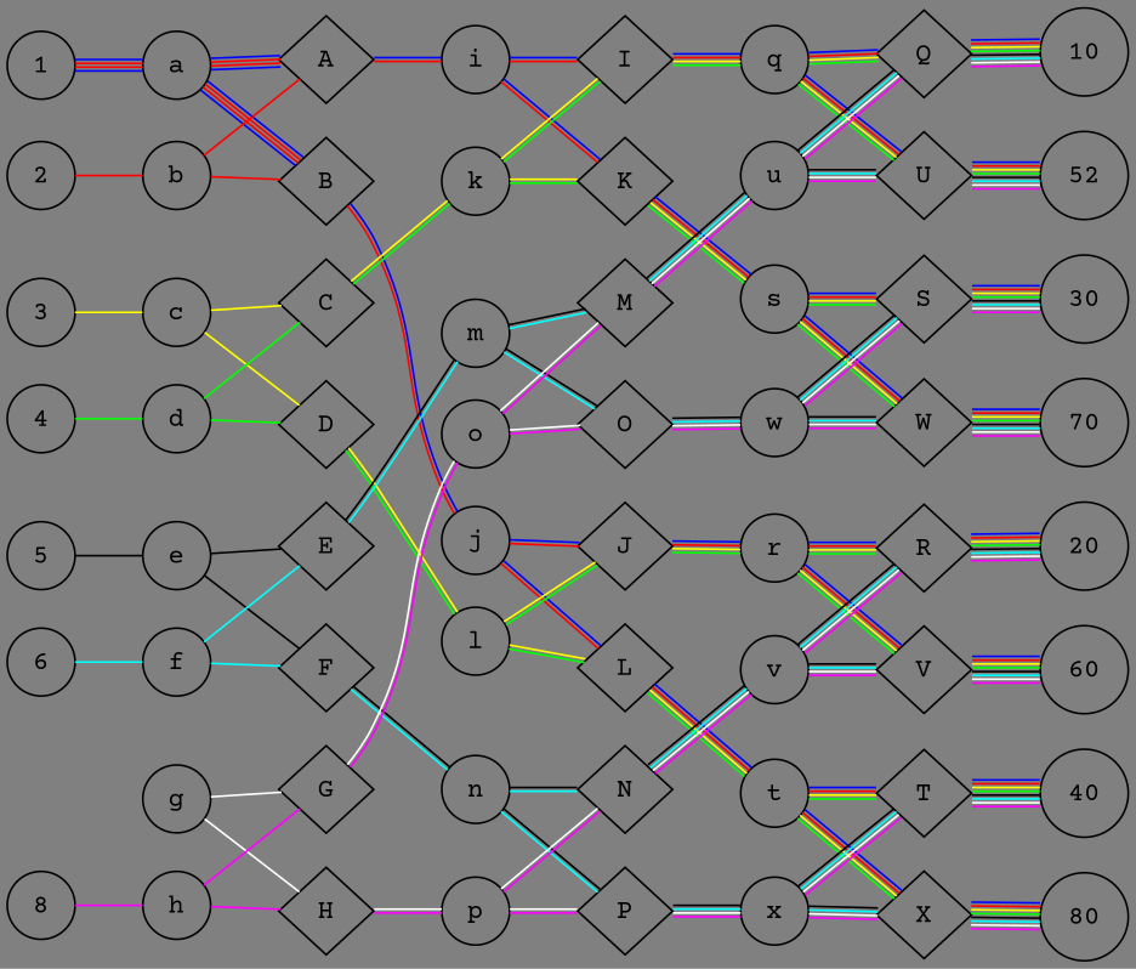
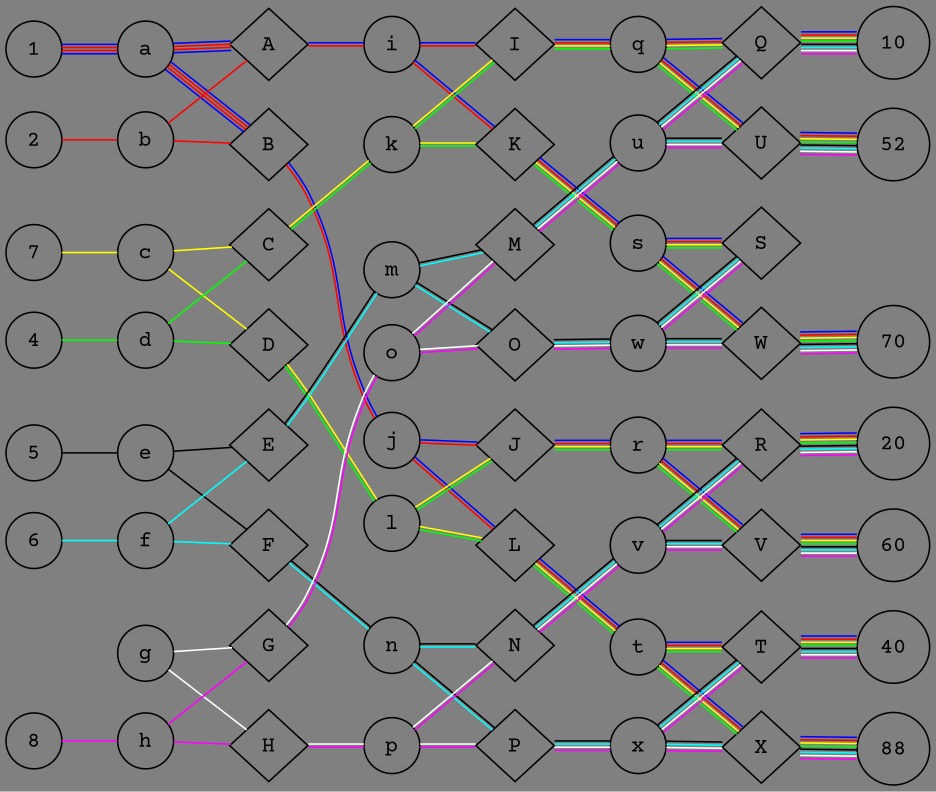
  digraph {
    bgcolor="#808080"
    fontname="Courier Prime"
    rankdir=LR
    node [fontname="Courier Prime" shape=circle]
    edge [color="#00ff00:#ffff00:#ff0000:#0000ff" dir=none fontname="Courier Prime"]
    1 [height=0.3 width=0.3]
    2 [height=0.3 width=0.3]
-   3 [height=0.3 width=0.3]
+   3 [height=0.3 width=0.3 label=7]
    4 [height=0.3 width=0.3]
    5 [height=0.3 width=0.3]
    6 [height=0.3 width=0.3]
    8 [height=0.3 width=0.3]
    10 [height=0.3 width=0.3]
    20 [height=0.3 width=0.3]
-   30 [height=0.3 width=0.3]
    40 [height=0.3 width=0.3]
    n12 [height=0.3 label=52 width=0.3]
    60 [height=0.3 width=0.3]
    70 [height=0.3 width=0.3]
-   80 [height=0.3 width=0.3]
+   80 [height=0.3 width=0.3 label=88]
    a [height=0.3 width=0.3]
    b [height=0.3 width=0.3]
    c [height=0.3 width=0.3]
    d [height=0.3 width=0.3]
    e [height=0.3 width=0.3]
    f [height=0.3 width=0.3]
    g [height=0.3 width=0.3]
    h [height=0.3 width=0.3]
    i [height=0.3 width=0.3]
    j [height=0.3 width=0.3]
    k [height=0.3 width=0.3]
    l [height=0.3 width=0.3]
    m [height=0.3 width=0.3]
    n [height=0.3 width=0.3]
    o [height=0.3 width=0.3]
    p [height=0.3 width=0.3]
    q [height=0.3 width=0.3]
    r [height=0.3 width=0.3]
    s [height=0.3 width=0.3]
    t [height=0.3 width=0.3]
    u [height=0.3 width=0.3]
    v [height=0.3 width=0.3]
    w [height=0.3 width=0.3]
    x [height=0.3 width=0.3]
    A [height=0.3 shape=diamond width=0.3]
    B [height=0.3 shape=diamond width=0.3]
    C [height=0.3 shape=diamond width=0.3]
    D [height=0.3 shape=diamond width=0.3]
    E [height=0.3 shape=diamond width=0.3]
    F [height=0.3 shape=diamond width=0.3]
    G [height=0.3 shape=diamond width=0.3]
    H [height=0.3 shape=diamond width=0.3]
    I [height=0.3 shape=diamond width=0.3]
    J [height=0.3 shape=diamond width=0.3]
    K [height=0.3 shape=diamond width=0.3]
    L [height=0.3 shape=diamond width=0.3]
    M [height=0.3 shape=diamond width=0.3]
    N [height=0.3 shape=diamond width=0.3]
    O [height=0.3 shape=diamond width=0.3]
    P [height=0.3 shape=diamond width=0.3]
    Q [height=0.3 shape=diamond width=0.3]
    R [height=0.3 shape=diamond width=0.3]
    S [height=0.3 shape=diamond width=0.3]
    T [height=0.3 shape=diamond width=0.3]
    U [height=0.3 shape=diamond width=0.3]
    V [height=0.3 shape=diamond width=0.3]
    W [height=0.3 shape=diamond width=0.3]
    X [height=0.3 shape=diamond width=0.3]
    subgraph sub_1 {
      1
      2
      3
      4
      5
      6
      8
      10
      20
-     30
      40
      n12
      60
      70
      80
    }
    subgraph sub_2 {
      a
      b
      c
      d
      e
      f
      g
      h
      i
      j
      k
      l
      m
      n
      o
      p
      q
      r
      s
      t
      u
      v
      w
      x
    }
    subgraph sub_3 {
      A
      B
      C
      D
      E
      F
      G
      H
      I
      J
      K
      L
      M
      N
      O
      P
      Q
      R
      S
      T
      U
      V
      W
      X
    }
    subgraph sub_4 {
      i
      j
      A
      B
      I
      J
      K
      L
    }
    subgraph sub_5 {
      k
      l
      C
      D
      I
      J
      K
      L
    }
    subgraph sub_6 {
      m
      n
      E
      F
      M
      N
      O
      P
    }
    subgraph sub_7 {
      o
      p
      G
      H
      M
      N
      O
      P
    }
    subgraph sub_8 {
      q
      r
      s
      t
      I
      J
      K
      L
      Q
      R
      S
      T
      U
      V
      W
      X
    }
    subgraph sub_9 {
      u
      v
      w
      x
      M
      N
      O
      P
      Q
      R
      S
      T
      U
      V
      W
      X
    }
    subgraph sub_10 {
      10
      20
-     30
      40
      n12
      60
      70
      80
      Q
      R
      S
      T
      U
      V
      W
      X
    }
    1 -> a [color="#0000ff:#ff0000:#ff0000:#0000ff"]
    2 -> b [color="#ff0000"]
    3 -> c [color="#ffff00"]
    4 -> d [color="#00ff00"]
    5 -> e [color="#000000"]
    6 -> f [color="#00ffff"]
    8 -> h [color="#ff00ff"]
    a -> A [color="#0000ff:#ff0000:#ff0000:#0000ff"]
    a -> B [color="#0000ff:#ff0000:#ff0000:#0000ff"]
    b -> A [color="#ff0000"]
    b -> B [color="#ff0000"]
    c -> C [color="#ffff00"]
    c -> D [color="#ffff00"]
    d -> C [color="#00ff00"]
    d -> D [color="#00ff00"]
    e -> E [color="#000000"]
    e -> F [color="#000000"]
    f -> E [color="#00ffff"]
    f -> F [color="#00ffff"]
    g -> G [color="#ffffff"]
    g -> H [color="#ffffff"]
    h -> G [color="#ff00ff"]
    h -> H [color="#ff00ff"]
    i -> I [color="#ff0000:#0000ff"]
    i -> K [color="#ff0000:#0000ff"]
    j -> J [color="#ff0000:#0000ff"]
    j -> L [color="#ff0000:#0000ff"]
    k -> I [color="#00ff00:#ffff00"]
    k -> K [color="#00ff00:#ffff00"]
    l -> J [color="#00ff00:#ffff00"]
    l -> L [color="#00ff00:#ffff00"]
    m -> M [color="#00ffff:#000000"]
    m -> O [color="#00ffff:#000000"]
    n -> N [color="#00ffff:#000000"]
    n -> P [color="#00ffff:#000000"]
    o -> M [color="#ff00ff:#ffffff"]
    o -> O [color="#ff00ff:#ffffff"]
    p -> N [color="#ff00ff:#ffffff"]
    p -> P [color="#ff00ff:#ffffff"]
    q -> Q
    q -> U
    r -> R
    r -> V
    s -> S
    s -> W
    t -> T
    t -> X
    u -> Q [color="#ff00ff:#ffffff:#00ffff:#000000"]
    u -> U [color="#ff00ff:#ffffff:#00ffff:#000000"]
    v -> R [color="#ff00ff:#ffffff:#00ffff:#000000"]
    v -> V [color="#ff00ff:#ffffff:#00ffff:#000000"]
    w -> S [color="#ff00ff:#ffffff:#00ffff:#000000"]
    w -> W [color="#ff00ff:#ffffff:#00ffff:#000000"]
    x -> T [color="#ff00ff:#ffffff:#00ffff:#000000"]
    x -> X [color="#ff00ff:#ffffff:#00ffff:#000000"]
    A -> i [color="#ff0000:#0000ff"]
    B -> j [color="#ff0000:#0000ff"]
    C -> k [color="#00ff00:#ffff00"]
    D -> l [color="#00ff00:#ffff00"]
    E -> m [color="#00ffff:#000000"]
    F -> n [color="#00ffff:#000000"]
    G -> o [color="#ff00ff:#ffffff"]
    H -> p [color="#ff00ff:#ffffff"]
    I -> q
    J -> r
    K -> s
    L -> t
    M -> u [color="#ff00ff:#ffffff:#00ffff:#000000"]
    N -> v [color="#ff00ff:#ffffff:#00ffff:#000000"]
    O -> w [color="#ff00ff:#ffffff:#00ffff:#000000"]
    P -> x [color="#ff00ff:#ffffff:#00ffff:#000000"]
    Q -> 10 [color="#ff00ff:#ffffff:#00ffff:#000000:#00ff00:#ffff00:#ff0000:#0000ff"]
    R -> 20 [color="#ff00ff:#ffffff:#00ffff:#000000:#00ff00:#ffff00:#ff0000:#0000ff"]
-   S -> 30 [color="#ff00ff:#ffffff:#00ffff:#000000:#00ff00:#ffff00:#ff0000:#0000ff"]
    T -> 40 [color="#ff00ff:#ffffff:#00ffff:#000000:#00ff00:#ffff00:#ff0000:#0000ff"]
    U -> n12 [color="#ff00ff:#ffffff:#00ffff:#000000:#00ff00:#ffff00:#ff0000:#0000ff"]
    V -> 60 [color="#ff00ff:#ffffff:#00ffff:#000000:#00ff00:#ffff00:#ff0000:#0000ff"]
    W -> 70 [color="#ff00ff:#ffffff:#00ffff:#000000:#00ff00:#ffff00:#ff0000:#0000ff"]
    X -> 80 [color="#ff00ff:#ffffff:#00ffff:#000000:#00ff00:#ffff00:#ff0000:#0000ff"]
  }
